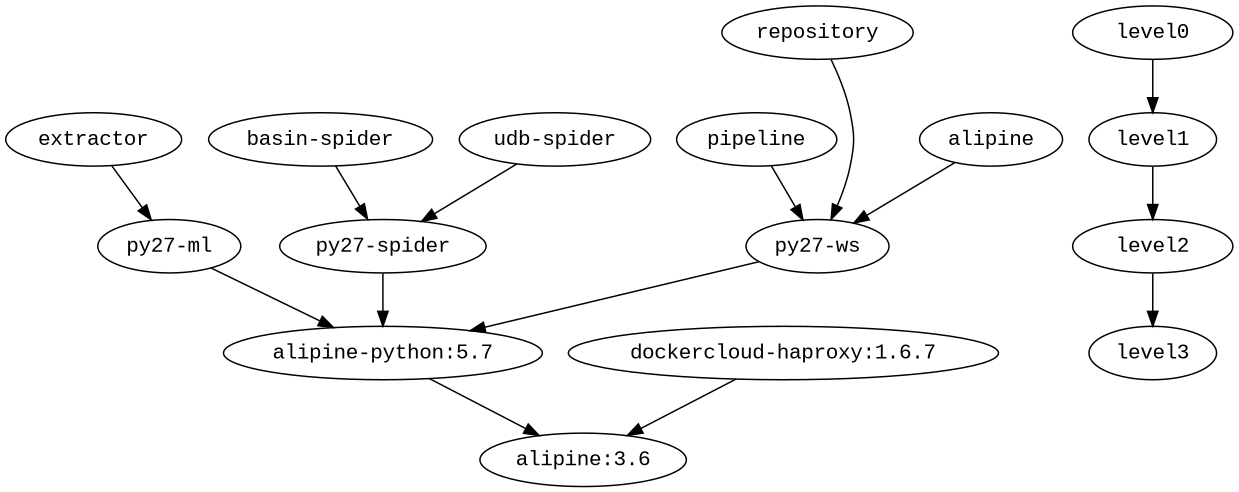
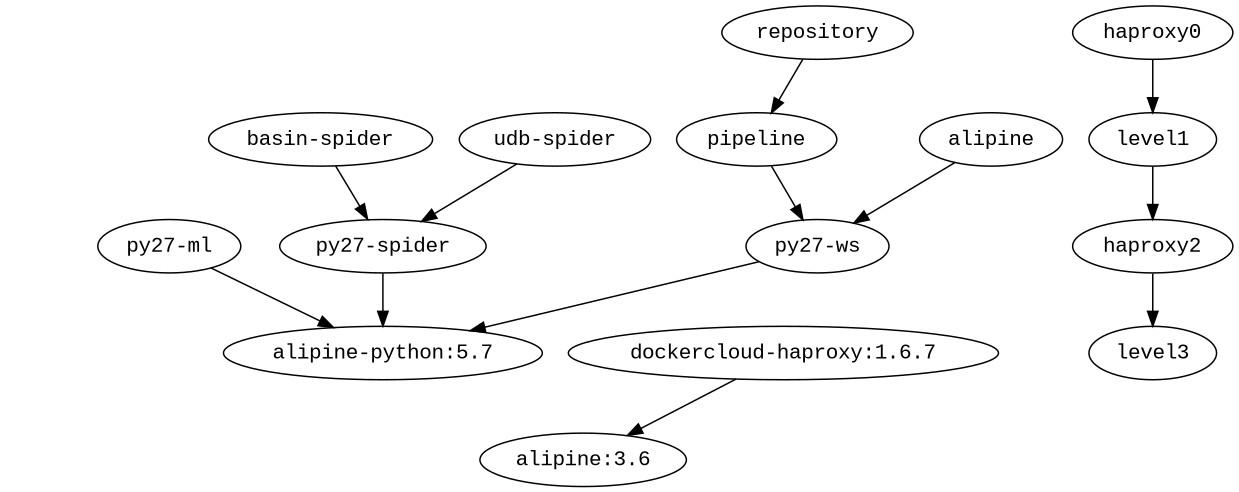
  digraph {
    fontname="Liberation Mono"
    node [fontname="Liberation Mono"]
    edge [fontname="Liberation Mono"]
-   extractor
    pipeline
    repository
    n4 [label=alipine]
    "basin-spider"
    "udb-spider"
    "py27-ml"
    "py27-spider"
    "py27-ws"
    n10 [label="alipine-python:5.7"]
    "dockercloud-haproxy:1.6.7"
    "alipine:3.6"
-   level0
+   level0 [label=haproxy0]
    level1
-   level2
+   level2 [label=haproxy2]
    level3
    subgraph sub_1 {
      label=top
-     extractor
      pipeline
      repository
      n4
      "basin-spider"
      "udb-spider"
    }
    subgraph sub_2 {
      label="base images(web, ml)"
      "py27-ml"
      "py27-spider"
      "py27-ws"
    }
    subgraph sub_3 {
      label="base images(common)"
      n10
      "dockercloud-haproxy:1.6.7"
    }
    subgraph sub_4 {
      label=bottom
      "alipine:3.6"
    }
-   extractor -> "py27-ml"
    pipeline -> "py27-ws"
-   repository -> "py27-ws"
+   repository -> pipeline
    n4 -> "py27-ws"
    "basin-spider" -> "py27-spider"
    "udb-spider" -> "py27-spider"
    "py27-ml" -> n10
    "py27-spider" -> n10
    "py27-ws" -> n10
-   n10 -> "alipine:3.6"
    "dockercloud-haproxy:1.6.7" -> "alipine:3.6"
    level0 -> level1
    level1 -> level2
    level2 -> level3
  }
